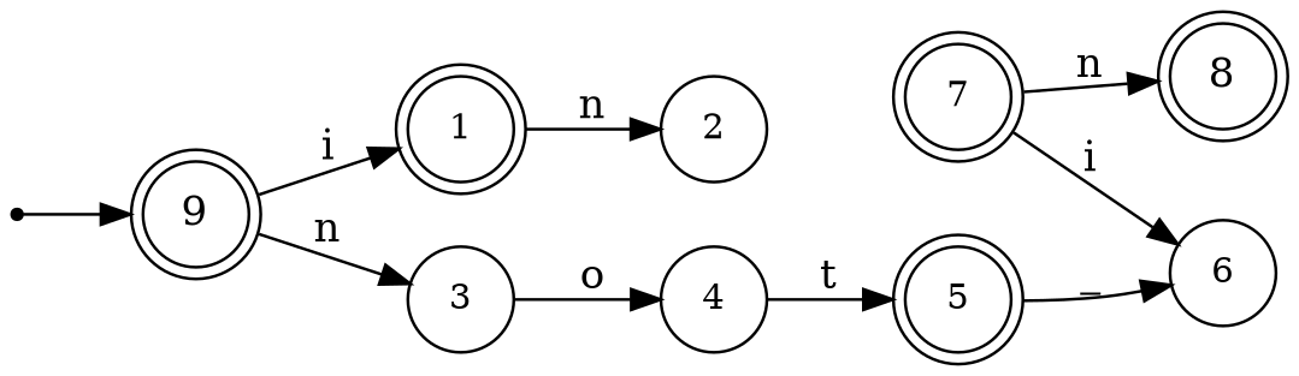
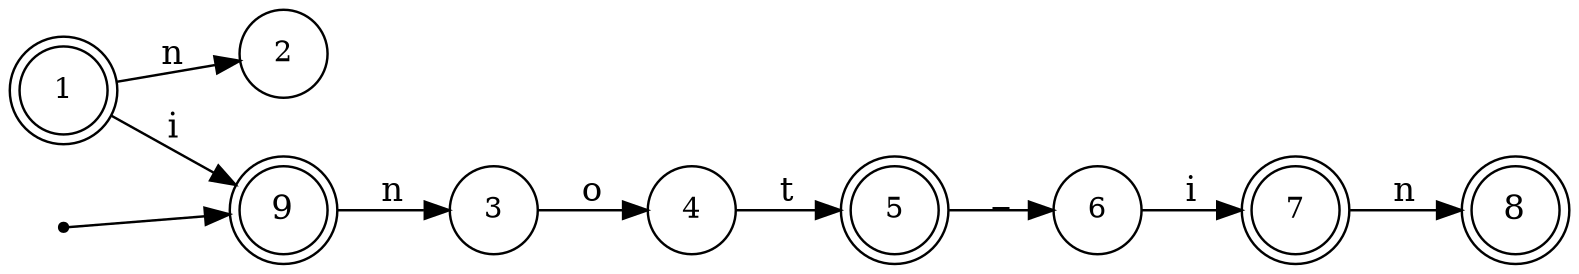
  digraph {
    rankdir=LR
    node [fontsize=12 shape=doublecircle]
    n1 [fontsize=14 label=9]
    n2 [label=1]
    n3 [label=3 shape=circle]
    n4 [label=2 shape=circle]
    n5 [label=4 shape=circle]
    n6 [label=5]
    n7 [label=6 shape=circle]
    n8 [label=7]
    n9 [fontsize=14 label=8]
    n10 [fontsize=14 label=8 shape=point]
-   n1 -> n2 [label=i]
+   n2 -> n1 [label=i]
    n1 -> n3 [label=n]
    n2 -> n4 [label=n]
    n3 -> n5 [label=o]
    n5 -> n6 [label=t]
    n6 -> n7 [label=_]
-   n8 -> n7 [label=i]
+   n7 -> n8 [label=i]
    n8 -> n9 [label=n]
    n10 -> n1
  }
